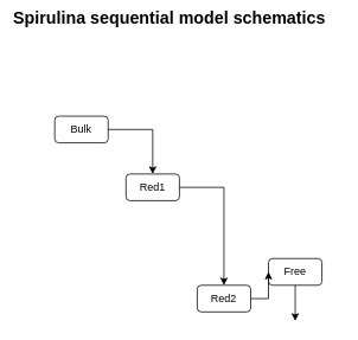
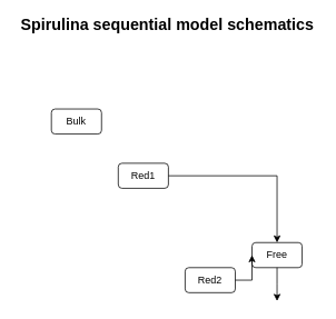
  <mxCell id="0" />
  <mxCell id="1" parent="0" />
- <mxCell id="2" style="edgeStyle=orthogonalEdgeStyle;rounded=0;orthogonalLoop=1;jettySize=auto;html=1;entryX=0.5;entryY=0;entryDx=0;entryDy=0;" parent="1" source="3" target="5" edge="1"><mxGeometry relative="1" as="geometry" /></mxCell>
  <mxCell id="3" value="Bulk" style="rounded=1;whiteSpace=wrap;html=1;fillColor=none;" parent="1" vertex="1"><mxGeometry x="61" y="130" width="60" height="30" as="geometry" /></mxCell>
- <mxCell id="4" style="edgeStyle=orthogonalEdgeStyle;rounded=0;orthogonalLoop=1;jettySize=auto;html=1;entryX=0.5;entryY=0;entryDx=0;entryDy=0;" parent="1" source="5" target="7" edge="1"><mxGeometry relative="1" as="geometry" /></mxCell>
+ <mxCell id="4" style="edgeStyle=orthogonalEdgeStyle;rounded=0;orthogonalLoop=1;jettySize=auto;html=1;" parent="1" source="5" target="9" edge="1"><mxGeometry relative="1" as="geometry" /></mxCell>
  <mxCell id="5" value="Red1" style="rounded=1;whiteSpace=wrap;html=1;fillColor=none;" parent="1" vertex="1"><mxGeometry x="141" y="195" width="60" height="30" as="geometry" /></mxCell>
  <mxCell id="6" style="edgeStyle=orthogonalEdgeStyle;rounded=0;orthogonalLoop=1;jettySize=auto;html=1;" parent="1" source="7" target="9" edge="1"><mxGeometry relative="1" as="geometry" /></mxCell>
  <mxCell id="7" value="Red2" style="rounded=1;whiteSpace=wrap;html=1;fillColor=none;" parent="1" vertex="1"><mxGeometry x="221" y="320" width="60" height="30" as="geometry" /></mxCell>
  <mxCell id="8" style="edgeStyle=orthogonalEdgeStyle;rounded=0;orthogonalLoop=1;jettySize=auto;html=1;" edge="1" parent="1" source="9"><mxGeometry relative="1" as="geometry"><mxPoint x="331" y="360" as="targetPoint" /></mxGeometry></mxCell>
  <mxCell id="9" value="Free" style="rounded=1;whiteSpace=wrap;html=1;fillColor=none;" parent="1" vertex="1"><mxGeometry x="301" y="290" width="60" height="30" as="geometry" /></mxCell>
- <mxCell id="10" value="Spirulina sequential model schematics" style="text;html=1;strokeColor=none;fillColor=none;align=center;verticalAlign=middle;whiteSpace=wrap;rounded=0;fontSize=19;fontStyle=1" parent="1" vertex="1"><mxGeometry x="10" y="10" width="360" height="20" as="geometry" /></mxCell>
+ <mxCell id="10" value="Spirulina sequential model schematics" style="text;html=1;strokeColor=none;fillColor=none;align=center;verticalAlign=middle;whiteSpace=wrap;rounded=0;fontSize=19;fontStyle=1" parent="1" vertex="1"><mxGeometry y="20" width="360" height="20" as="geometry" x="20" /></mxCell>
